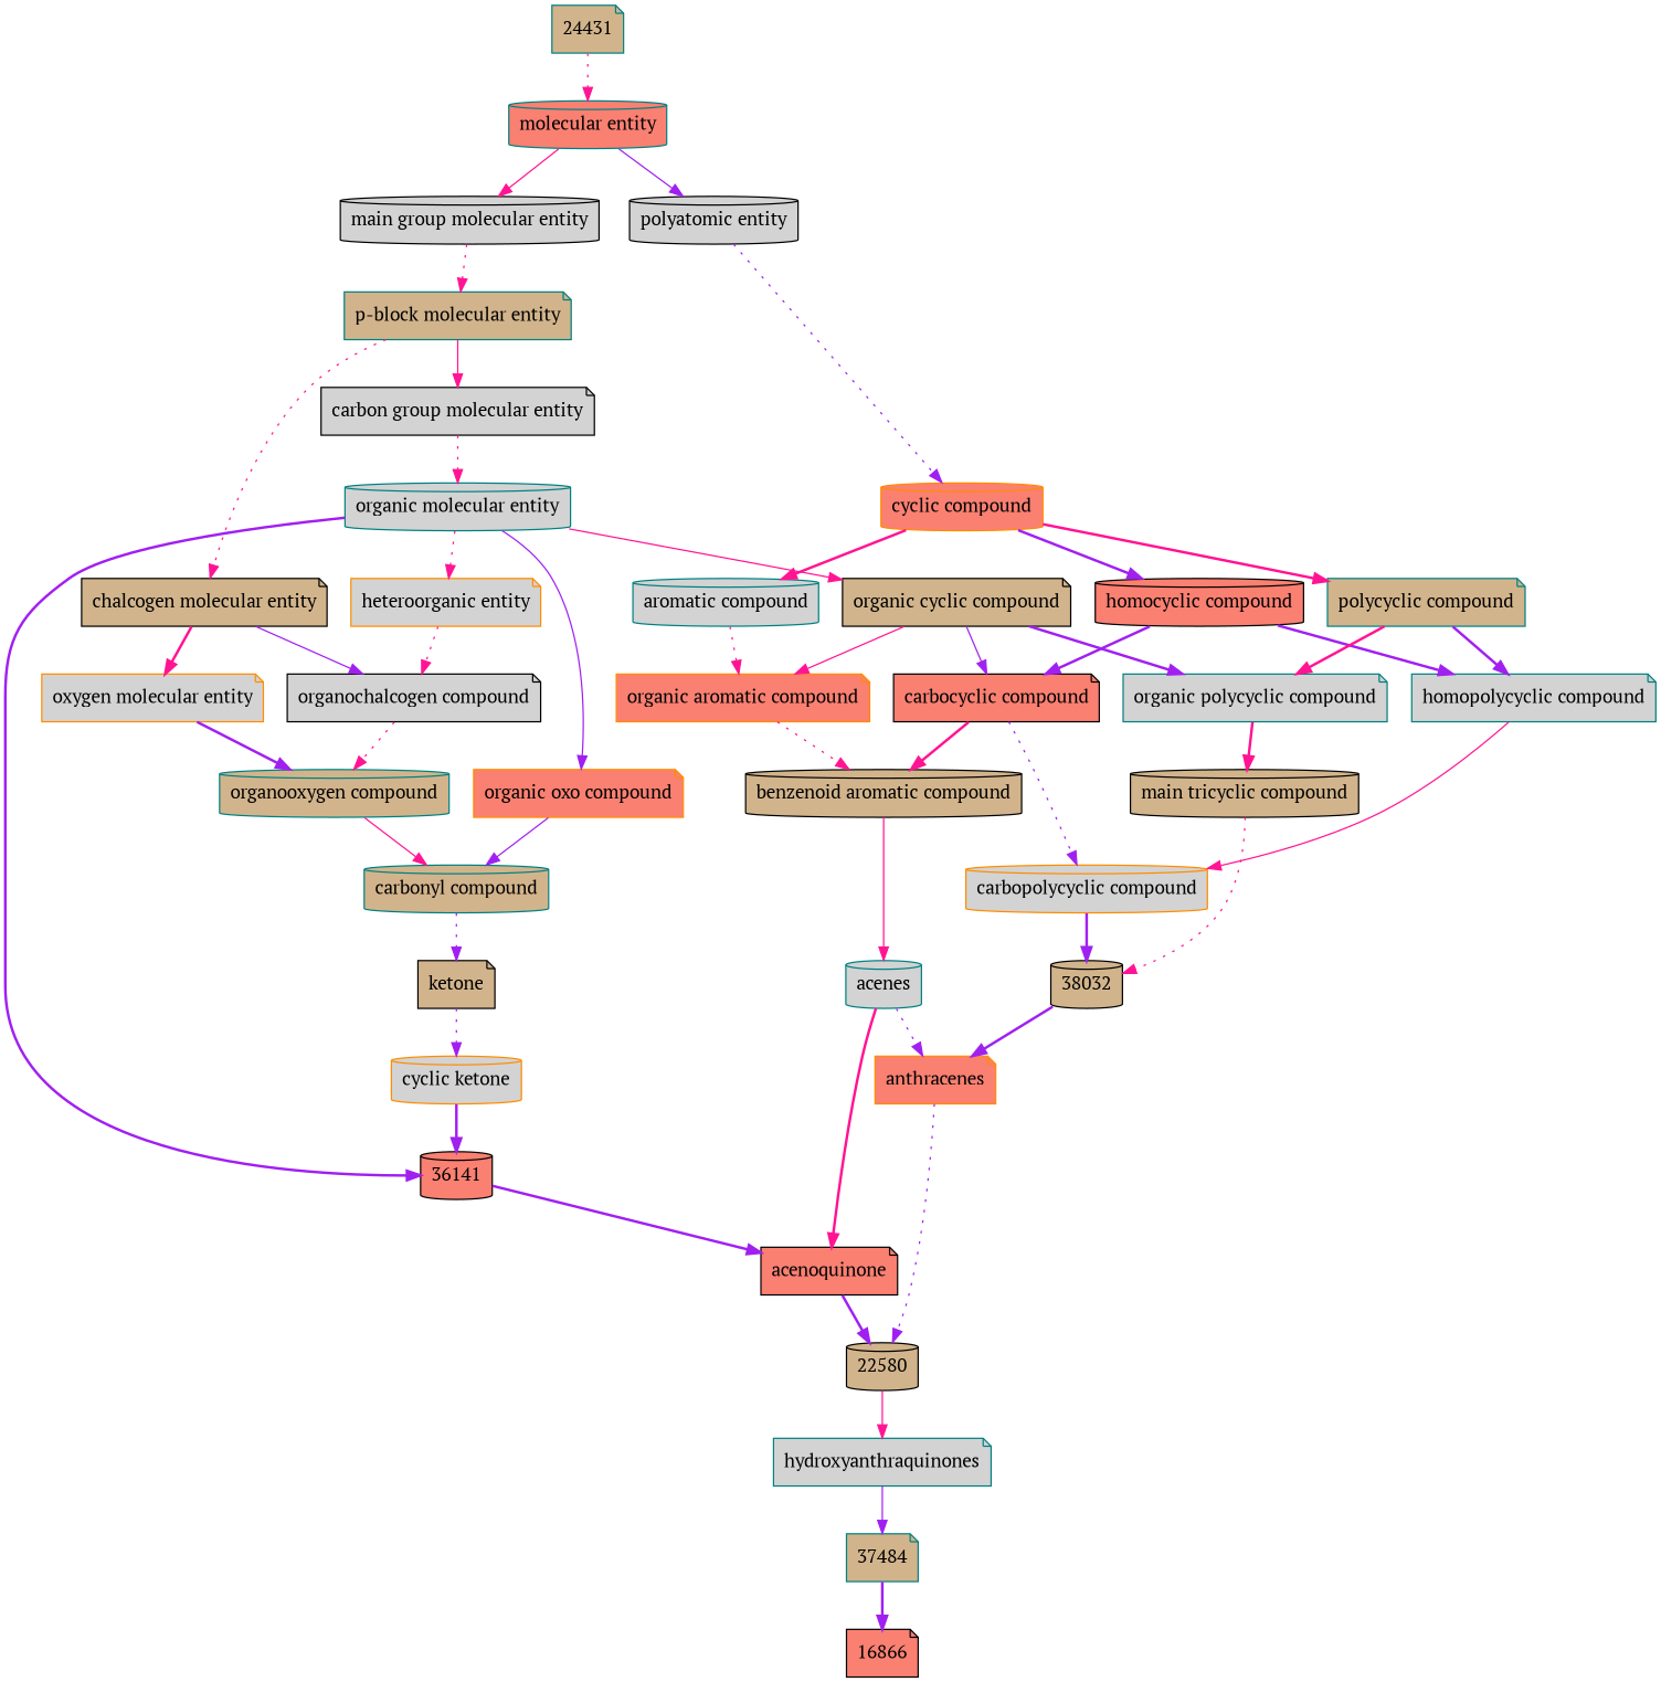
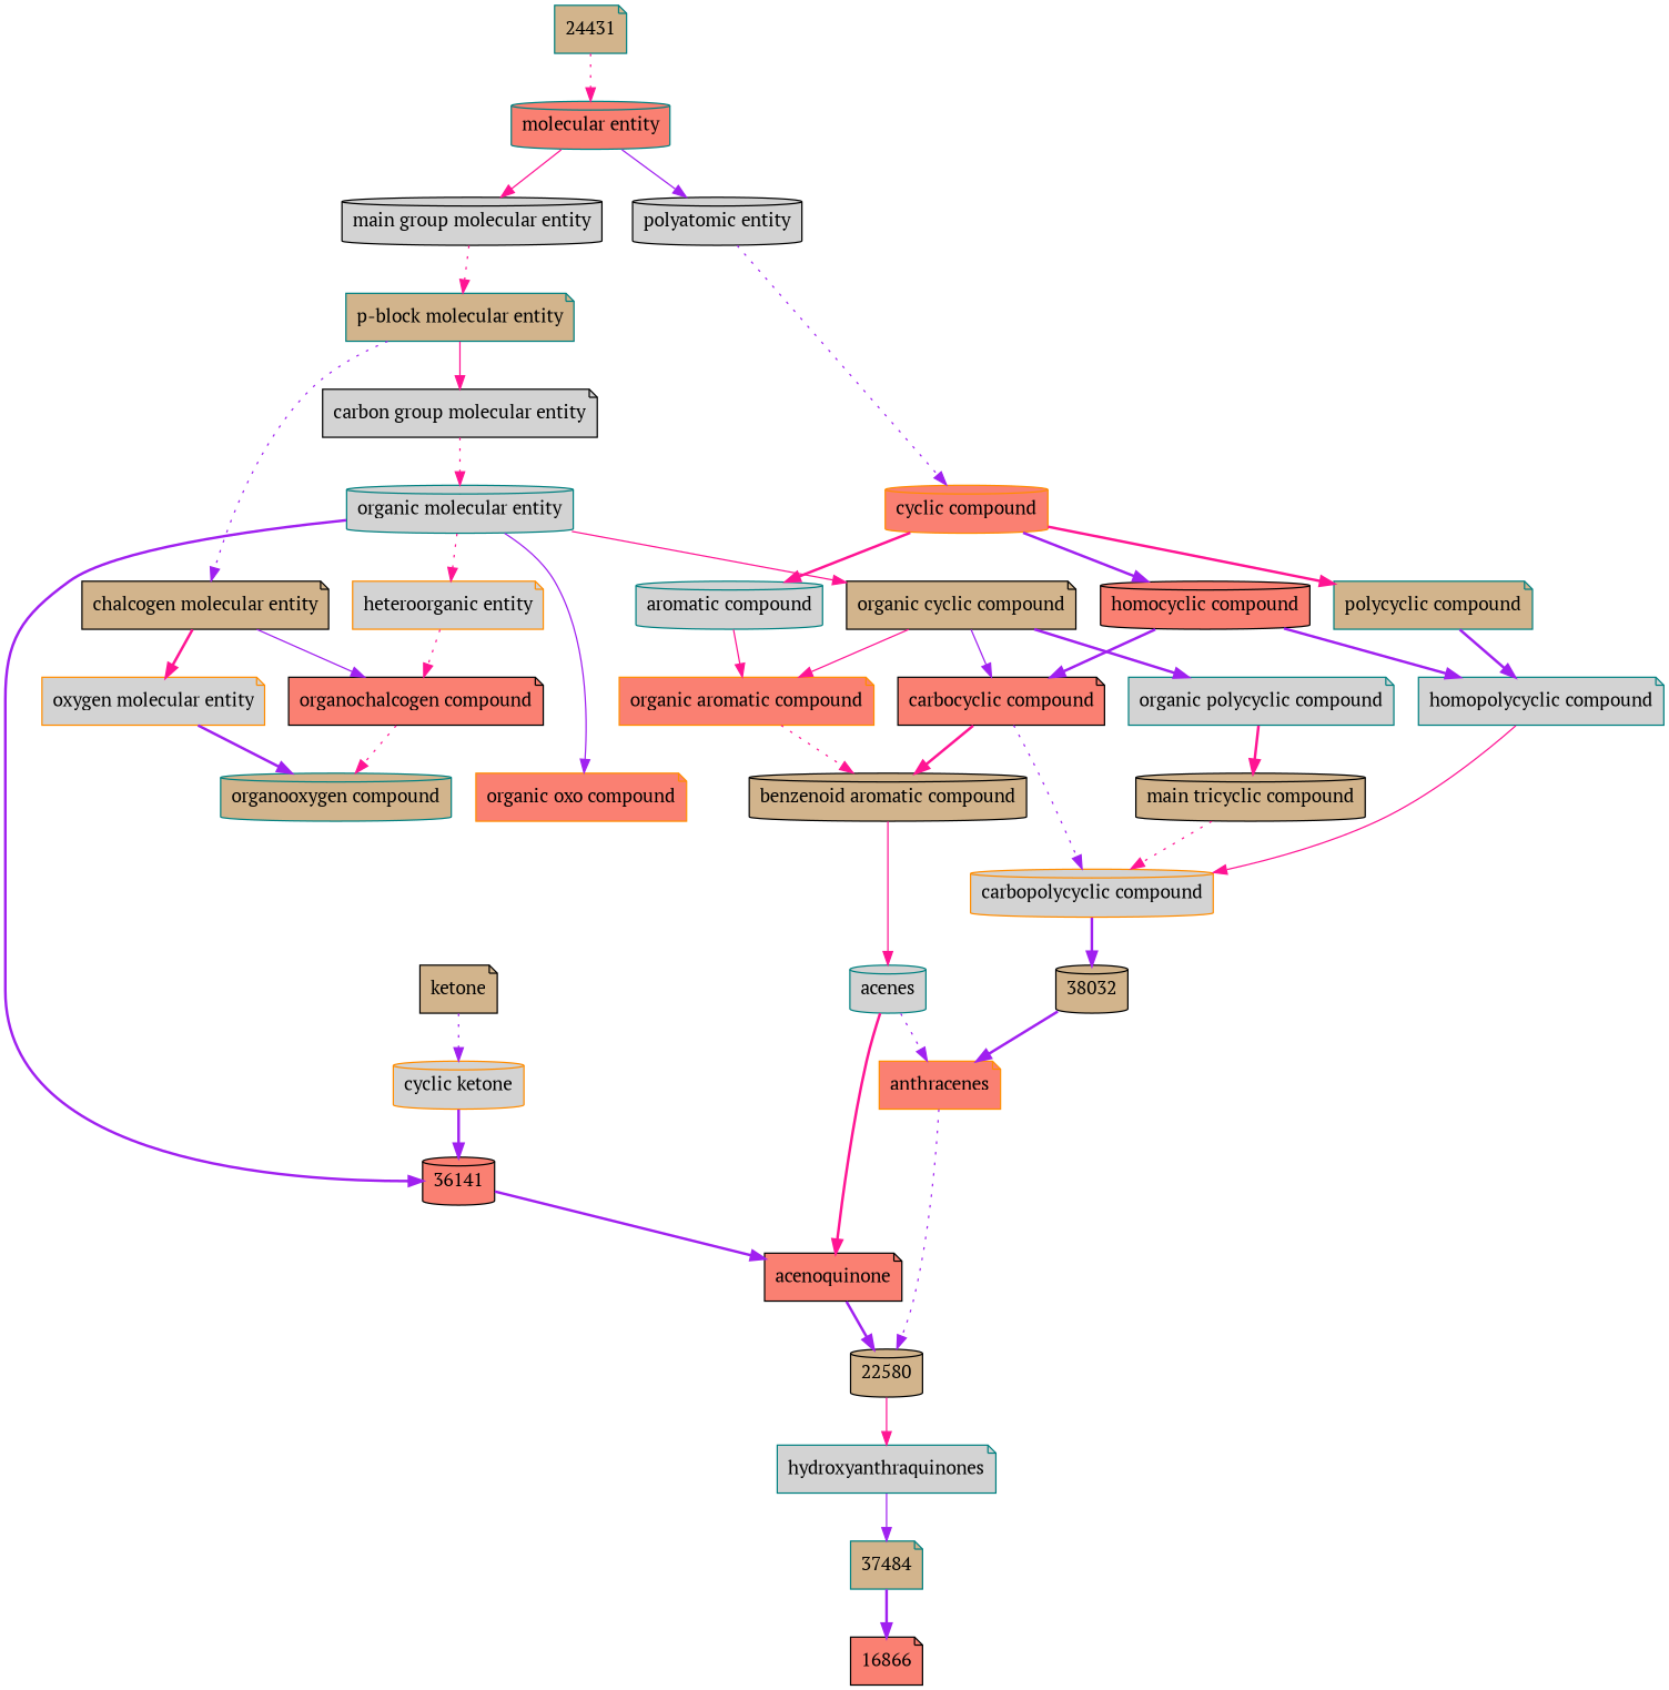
  digraph {
    fontname="PT Serif"
    node [color=black fillcolor=lightgrey fontname="PT Serif" shape=note style=filled]
    edge [color=purple fontname="PT Serif" style=bold]
    n1 [fillcolor=salmon label=16866]
    n2 [color=teal fillcolor=tan label=37484]
    n3 [color=teal label=hydroxyanthraquinones]
    n4 [fillcolor=tan label=22580 shape=cylinder]
    n5 [color=darkorange fillcolor=salmon label=anthracenes]
    n6 [fillcolor=salmon label=acenoquinone]
    n7 [fillcolor=tan label=38032 shape=cylinder]
    n8 [color=teal label=acenes shape=cylinder]
    n9 [fillcolor=salmon label=36141 shape=cylinder]
    n10 [color=darkorange label="carbopolycyclic compound" shape=cylinder]
    n11 [fillcolor=tan label="main tricyclic compound" shape=cylinder]
    n12 [fillcolor=tan label="benzenoid aromatic compound" shape=cylinder]
    n13 [color=teal label="organic molecular entity" shape=cylinder]
    n14 [fillcolor=tan label="organic cyclic compound"]
    n15 [color=darkorange fillcolor=salmon label="organic oxo compound"]
    n16 [color=darkorange label="heteroorganic entity"]
    n17 [fillcolor=salmon label="carbocyclic compound"]
    n18 [color=teal label="organic polycyclic compound"]
    n19 [color=darkorange fillcolor=salmon label="organic aromatic compound"]
-   n20 [color=teal fillcolor=tan label="carbonyl compound" shape=cylinder]
-   n21 [label="organochalcogen compound"]
+   n21 [fillcolor=salmon label="organochalcogen compound"]
    n22 [color=darkorange label="cyclic ketone" shape=cylinder]
    n23 [color=teal label="homopolycyclic compound"]
    n24 [label="carbon group molecular entity"]
    n25 [fillcolor=tan label=ketone]
    n26 [fillcolor=salmon label="homocyclic compound" shape=cylinder]
    n27 [color=teal fillcolor=tan label="polycyclic compound"]
    n28 [color=teal label="aromatic compound" shape=cylinder]
    n29 [color=teal fillcolor=tan label="p-block molecular entity"]
    n30 [fillcolor=tan label="chalcogen molecular entity"]
    n31 [color=darkorange label="oxygen molecular entity"]
    n32 [color=darkorange fillcolor=salmon label="cyclic compound" shape=cylinder]
    n33 [label="main group molecular entity" shape=cylinder]
    n34 [color=teal fillcolor=tan label="organooxygen compound" shape=cylinder]
    n35 [label="polyatomic entity" shape=cylinder]
    n36 [color=teal fillcolor=salmon label="molecular entity" shape=cylinder]
    n37 [color=teal fillcolor=tan label=24431]
    n2 -> n1
    n3 -> n2 [style=solid]
    n4 -> n3 [color=deeppink style=solid]
    n5 -> n4 [style=dotted]
    n6 -> n4
    n7 -> n5
    n8 -> n5 [style=dotted]
    n8 -> n6 [color=deeppink]
    n9 -> n6
    n10 -> n7
-   n11 -> n7 [color=deeppink style=dotted]
+   n11 -> n10 [color=deeppink style=dotted]
    n12 -> n8 [color=deeppink style=solid]
    n13 -> n9
    n13 -> n14 [color=deeppink style=solid]
    n13 -> n15 [style=solid]
    n13 -> n16 [color=deeppink style=dotted]
    n14 -> n17 [style=solid]
    n14 -> n18
    n14 -> n19 [color=deeppink style=solid]
-   n15 -> n20 [style=solid]
    n16 -> n21 [color=deeppink style=dotted]
    n17 -> n10 [style=dotted]
    n17 -> n12 [color=deeppink]
    n18 -> n11 [color=deeppink]
    n19 -> n12 [color=deeppink style=dotted]
-   n20 -> n25 [style=dotted]
    n21 -> n34 [color=deeppink style=dotted]
    n22 -> n9
    n23 -> n10 [color=deeppink style=solid]
    n24 -> n13 [color=deeppink style=dotted]
    n25 -> n22 [style=dotted]
    n26 -> n17
    n26 -> n23
-   n27 -> n18 [color=deeppink]
    n27 -> n23
-   n28 -> n19 [color=deeppink style=dotted]
+   n28 -> n19 [color=deeppink style=solid]
    n29 -> n24 [color=deeppink style=solid]
-   n29 -> n30 [color=deeppink style=dotted]
+   n29 -> n30 [style=dotted]
    n30 -> n21 [style=solid]
    n30 -> n31 [color=deeppink]
    n31 -> n34
    n32 -> n26
    n32 -> n27 [color=deeppink]
    n32 -> n28 [color=deeppink]
    n33 -> n29 [color=deeppink style=dotted]
-   n34 -> n20 [color=deeppink style=solid]
    n35 -> n32 [style=dotted]
    n36 -> n33 [color=deeppink style=solid]
    n36 -> n35 [style=solid]
    n37 -> n36 [color=deeppink style=dotted]
  }
